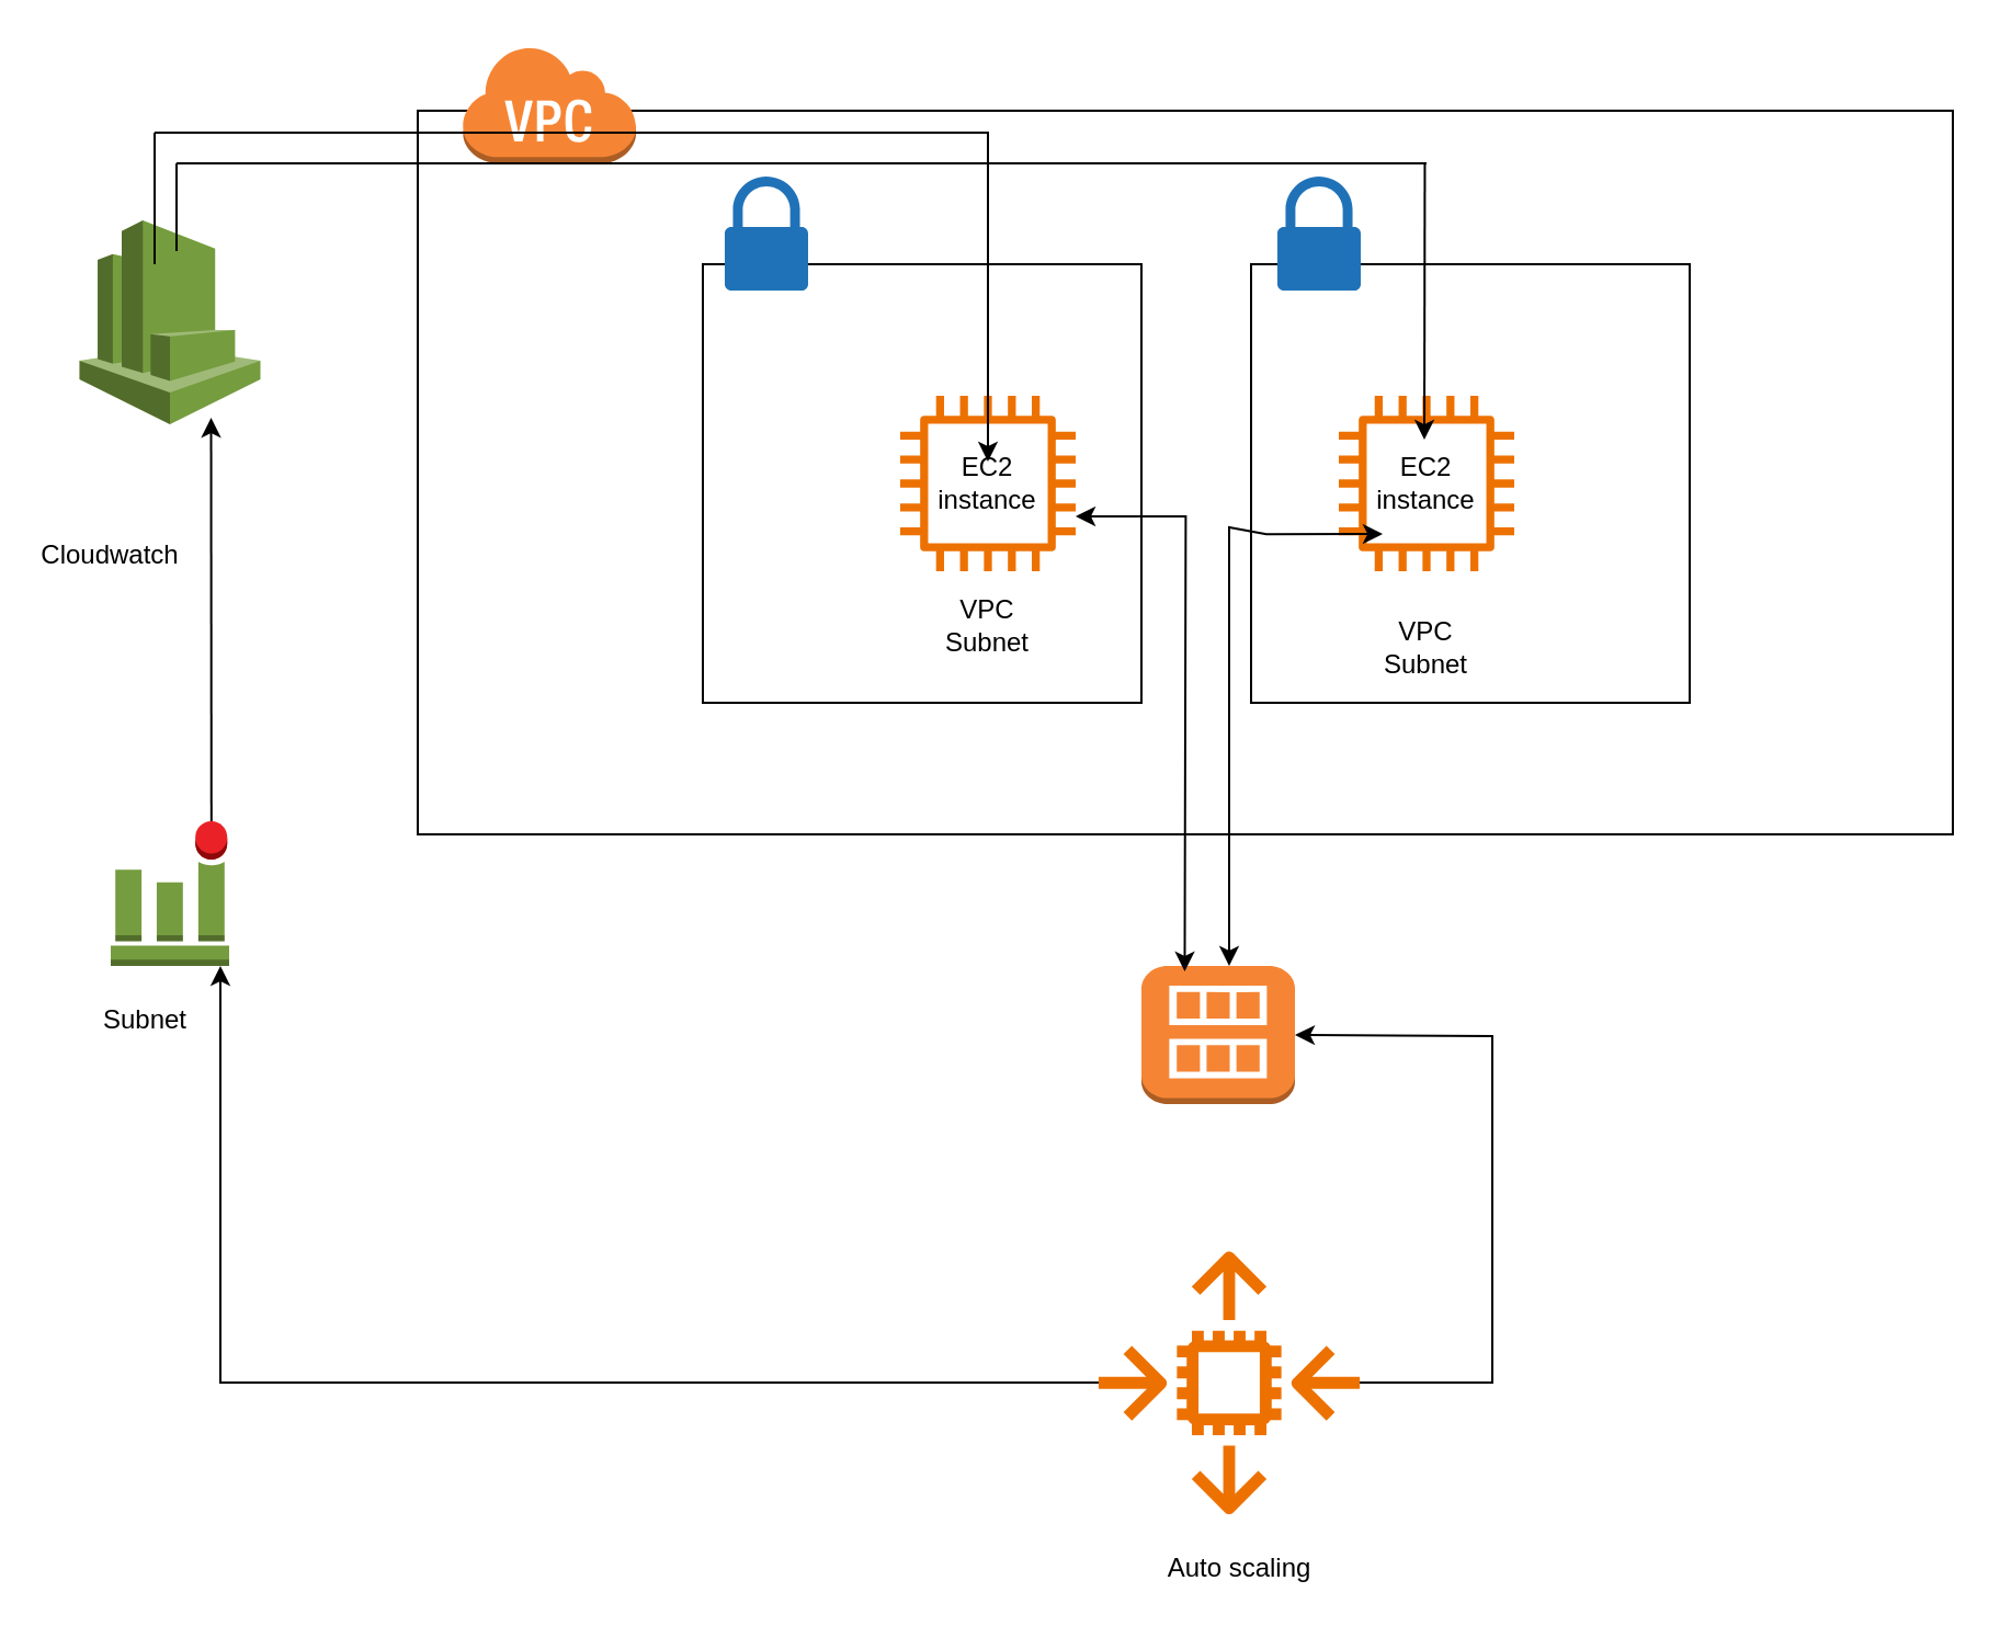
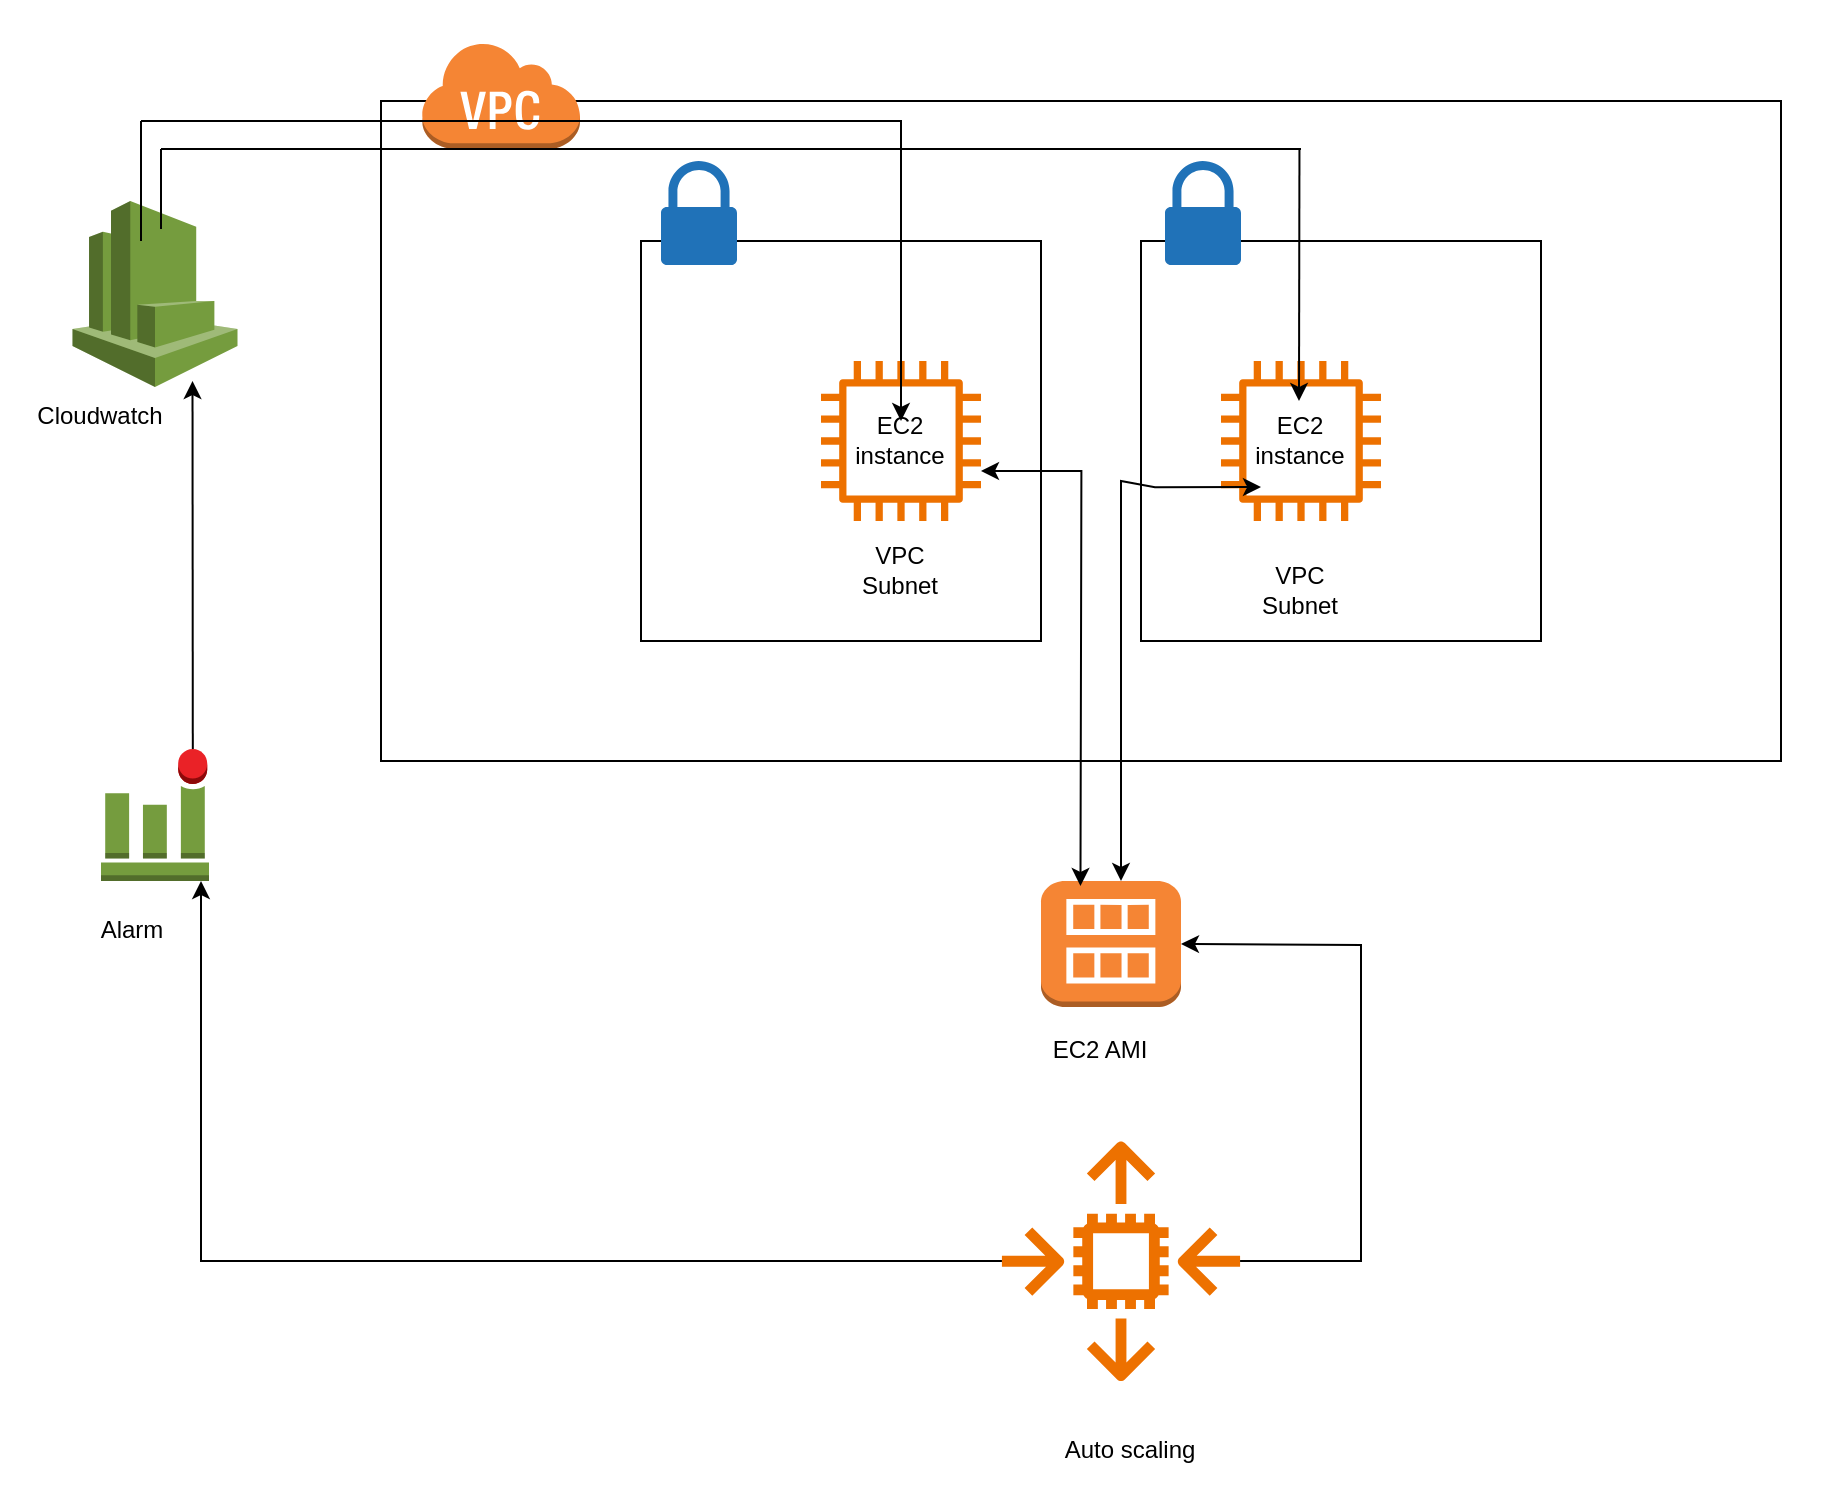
  <mxCell id="0" />
  <mxCell id="1" parent="0" />
  <mxCell id="2" value="" style="sketch=0;outlineConnect=0;fontColor=#232F3E;gradientColor=none;fillColor=#ED7100;strokeColor=none;dashed=0;verticalLabelPosition=bottom;verticalAlign=top;align=center;html=1;fontSize=12;fontStyle=0;aspect=fixed;pointerEvents=1;shape=mxgraph.aws4.instance2;" vertex="1" parent="1"><mxGeometry x="410" y="180" width="80" height="80" as="geometry" /></mxCell>
  <mxCell id="3" value="" style="sketch=0;outlineConnect=0;fontColor=#232F3E;gradientColor=none;fillColor=#ED7100;strokeColor=none;dashed=0;verticalLabelPosition=bottom;verticalAlign=top;align=center;html=1;fontSize=12;fontStyle=0;aspect=fixed;pointerEvents=1;shape=mxgraph.aws4.instance2;" vertex="1" parent="1"><mxGeometry x="610" y="180" width="80" height="80" as="geometry" /></mxCell>
  <mxCell id="4" value="EC2 instance" style="text;strokeColor=none;align=center;fillColor=none;html=1;verticalAlign=middle;whiteSpace=wrap;rounded=0;" vertex="1" parent="1"><mxGeometry x="620" y="205" width="60" height="30" as="geometry" /></mxCell>
  <mxCell id="5" value="EC2 instance" style="text;strokeColor=none;align=center;fillColor=none;html=1;verticalAlign=middle;whiteSpace=wrap;rounded=0;" vertex="1" parent="1"><mxGeometry x="420" y="205" width="60" height="30" as="geometry" /></mxCell>
  <mxCell id="6" value="" style="whiteSpace=wrap;html=1;aspect=fixed;gradientColor=none;fillColor=none;" vertex="1" parent="1"><mxGeometry x="320" y="120" width="200" height="200" as="geometry" /></mxCell>
  <mxCell id="7" value="VPC Subnet" style="text;strokeColor=none;align=center;fillColor=none;html=1;verticalAlign=middle;whiteSpace=wrap;rounded=0;" vertex="1" parent="1"><mxGeometry x="420" y="270" width="60" height="30" as="geometry" /></mxCell>
  <mxCell id="8" value="" style="whiteSpace=wrap;html=1;aspect=fixed;fillColor=none;" vertex="1" parent="1"><mxGeometry x="570" y="120" width="200" height="200" as="geometry" /></mxCell>
  <mxCell id="9" value="VPC Subnet" style="text;strokeColor=none;align=center;fillColor=none;html=1;verticalAlign=middle;whiteSpace=wrap;rounded=0;" vertex="1" parent="1"><mxGeometry x="620" y="280" width="60" height="30" as="geometry" /></mxCell>
  <mxCell id="10" value="" style="sketch=0;pointerEvents=1;shadow=0;dashed=0;html=1;strokeColor=none;labelPosition=center;verticalLabelPosition=bottom;verticalAlign=top;outlineConnect=0;align=center;shape=mxgraph.office.security.lock_protected;fillColor=#2072B8;" vertex="1" parent="1"><mxGeometry x="330" y="80" width="38" height="52" as="geometry" /></mxCell>
  <mxCell id="11" value="" style="sketch=0;pointerEvents=1;shadow=0;dashed=0;html=1;strokeColor=none;labelPosition=center;verticalLabelPosition=bottom;verticalAlign=top;outlineConnect=0;align=center;shape=mxgraph.office.security.lock_protected;fillColor=#2072B8;" vertex="1" parent="1"><mxGeometry x="582" y="80" width="38" height="52" as="geometry" /></mxCell>
  <mxCell id="12" value="" style="rounded=0;whiteSpace=wrap;html=1;fillColor=none;" vertex="1" parent="1"><mxGeometry x="190" y="50" width="700" height="330" as="geometry" /></mxCell>
  <mxCell id="13" value="" style="outlineConnect=0;dashed=0;verticalLabelPosition=bottom;verticalAlign=top;align=center;html=1;shape=mxgraph.aws3.virtual_private_cloud;fillColor=#F58534;gradientColor=none;" vertex="1" parent="1"><mxGeometry x="210" y="20" width="79.5" height="54" as="geometry" /></mxCell>
  <mxCell id="14" value="" style="outlineConnect=0;dashed=0;verticalLabelPosition=bottom;verticalAlign=top;align=center;html=1;shape=mxgraph.aws3.ami;fillColor=#F58534;gradientColor=none;" vertex="1" parent="1"><mxGeometry x="520" y="440" width="70" height="63" as="geometry" /></mxCell>
+ <mxCell id="15" value="EC2 AMI" style="text;strokeColor=none;align=center;fillColor=none;html=1;verticalAlign=middle;whiteSpace=wrap;rounded=0;" vertex="1" parent="1"><mxGeometry x="520" y="510" width="60" height="30" as="geometry" /></mxCell>
  <mxCell id="16" value="" style="endArrow=classic;startArrow=classic;html=1;rounded=0;entryX=0.414;entryY=0.5;entryDx=0;entryDy=0;entryPerimeter=0;" edge="1" parent="1"><mxGeometry width="50" height="50" relative="1" as="geometry"><mxPoint x="539.74" y="442.5" as="sourcePoint" /><mxPoint x="490" y="235" as="targetPoint" /><Array as="points"><mxPoint x="540.2" y="235" /></Array></mxGeometry></mxCell>
  <mxCell id="17" value="" style="endArrow=classic;startArrow=classic;html=1;rounded=0;" edge="1" parent="1"><mxGeometry width="50" height="50" relative="1" as="geometry"><mxPoint x="630" y="243" as="sourcePoint" /><mxPoint x="560" y="440" as="targetPoint" /><Array as="points"><mxPoint x="577" y="243.15" /><mxPoint x="560" y="240" /></Array></mxGeometry></mxCell>
  <mxCell id="18" value="" style="sketch=0;outlineConnect=0;fontColor=#232F3E;gradientColor=none;fillColor=#ED7100;strokeColor=none;dashed=0;verticalLabelPosition=bottom;verticalAlign=top;align=center;html=1;fontSize=12;fontStyle=0;aspect=fixed;pointerEvents=1;shape=mxgraph.aws4.auto_scaling2;" vertex="1" parent="1"><mxGeometry x="500" y="570" width="120" height="120" as="geometry" /></mxCell>
  <mxCell id="19" value="" style="endArrow=classic;html=1;rounded=0;entryX=1;entryY=0.5;entryDx=0;entryDy=0;entryPerimeter=0;" edge="1" parent="1" source="18" target="14"><mxGeometry width="50" height="50" relative="1" as="geometry"><mxPoint x="640" y="580" as="sourcePoint" /><mxPoint x="590" y="360" as="targetPoint" /><Array as="points"><mxPoint x="680" y="630" /><mxPoint x="680" y="472" /></Array></mxGeometry></mxCell>
  <mxCell id="20" value="" style="outlineConnect=0;dashed=0;verticalLabelPosition=bottom;verticalAlign=top;align=center;html=1;shape=mxgraph.aws3.alarm;fillColor=#759C3E;gradientColor=none;" vertex="1" parent="1"><mxGeometry x="50" y="374" width="54" height="66" as="geometry" /></mxCell>
  <mxCell id="21" value="" style="endArrow=classic;html=1;rounded=0;" edge="1" parent="1" source="18"><mxGeometry width="50" height="50" relative="1" as="geometry"><mxPoint x="540" y="410" as="sourcePoint" /><mxPoint x="100" y="440" as="targetPoint" /><Array as="points"><mxPoint x="100" y="630" /></Array></mxGeometry></mxCell>
  <mxCell id="22" value="" style="outlineConnect=0;dashed=0;verticalLabelPosition=bottom;verticalAlign=top;align=center;html=1;shape=mxgraph.aws3.cloudwatch;fillColor=#759C3E;gradientColor=none;" vertex="1" parent="1"><mxGeometry x="35.75" y="100" width="82.5" height="93" as="geometry" /></mxCell>
- <mxCell id="23" value="Subnet" style="text;strokeColor=none;align=center;fillColor=none;html=1;verticalAlign=middle;whiteSpace=wrap;rounded=0;" vertex="1" parent="1"><mxGeometry x="35.75" y="450" width="60" height="30" as="geometry" /></mxCell>
+ <mxCell id="23" value="Alarm" style="text;strokeColor=none;align=center;fillColor=none;html=1;verticalAlign=middle;whiteSpace=wrap;rounded=0;" vertex="1" parent="1"><mxGeometry x="35.75" y="450" width="60" height="30" as="geometry" /></mxCell>
  <mxCell id="24" value="" style="endArrow=classic;html=1;rounded=0;" edge="1" parent="1"><mxGeometry width="50" height="50" relative="1" as="geometry"><mxPoint x="70" y="60" as="sourcePoint" /><mxPoint x="450" y="210" as="targetPoint" /><Array as="points"><mxPoint x="450" y="60" /></Array></mxGeometry></mxCell>
  <mxCell id="25" value="" style="endArrow=classic;html=1;rounded=0;" edge="1" parent="1"><mxGeometry width="50" height="50" relative="1" as="geometry"><mxPoint x="649.23" y="74" as="sourcePoint" /><mxPoint x="649" y="200" as="targetPoint" /></mxGeometry></mxCell>
  <mxCell id="26" value="" style="endArrow=none;html=1;rounded=0;" edge="1" parent="1"><mxGeometry width="50" height="50" relative="1" as="geometry"><mxPoint x="150" y="74" as="sourcePoint" /><mxPoint x="650" y="74" as="targetPoint" /></mxGeometry></mxCell>
  <mxCell id="27" value="" style="endArrow=none;html=1;rounded=0;" edge="1" parent="1"><mxGeometry width="50" height="50" relative="1" as="geometry"><mxPoint x="80" y="74" as="sourcePoint" /><mxPoint x="160" y="74" as="targetPoint" /></mxGeometry></mxCell>
- <mxCell id="28" value="Cloudwatch" style="text;strokeColor=none;align=center;fillColor=none;html=1;verticalAlign=middle;whiteSpace=wrap;rounded=0;" vertex="1" parent="1"><mxGeometry x="20" y="238" width="60" height="30" as="geometry" /></mxCell>
- <mxCell id="29" value="Auto scaling" style="text;strokeColor=none;align=center;fillColor=none;html=1;verticalAlign=middle;whiteSpace=wrap;rounded=0;" vertex="1" parent="1"><mxGeometry x="530" y="700" width="70" height="30" as="geometry" /></mxCell>
+ <mxCell id="28" value="Cloudwatch" style="text;strokeColor=none;align=center;fillColor=none;html=1;verticalAlign=middle;whiteSpace=wrap;rounded=0;" vertex="1" parent="1"><mxGeometry x="20" y="193" width="60" height="30" as="geometry" /></mxCell>
+ <mxCell id="29" value="Auto scaling" style="text;strokeColor=none;align=center;fillColor=none;html=1;verticalAlign=middle;whiteSpace=wrap;rounded=0;" vertex="1" parent="1"><mxGeometry x="530" y="710" width="70" height="30" as="geometry" /></mxCell>
  <mxCell id="30" value="" style="endArrow=classic;html=1;rounded=0;exitX=0.85;exitY=0;exitDx=0;exitDy=0;exitPerimeter=0;" edge="1" parent="1" source="20"><mxGeometry width="50" height="50" relative="1" as="geometry"><mxPoint x="95.75" y="320" as="sourcePoint" /><mxPoint x="95.75" y="190" as="targetPoint" /></mxGeometry></mxCell>
  <mxCell id="31" value="" style="endArrow=none;html=1;rounded=0;" edge="1" parent="1"><mxGeometry width="50" height="50" relative="1" as="geometry"><mxPoint x="80" y="114" as="sourcePoint" /><mxPoint x="80" y="74" as="targetPoint" /></mxGeometry></mxCell>
  <mxCell id="32" value="" style="endArrow=none;html=1;rounded=0;" edge="1" parent="1"><mxGeometry width="50" height="50" relative="1" as="geometry"><mxPoint x="70" y="120" as="sourcePoint" /><mxPoint x="70" y="60" as="targetPoint" /></mxGeometry></mxCell>
